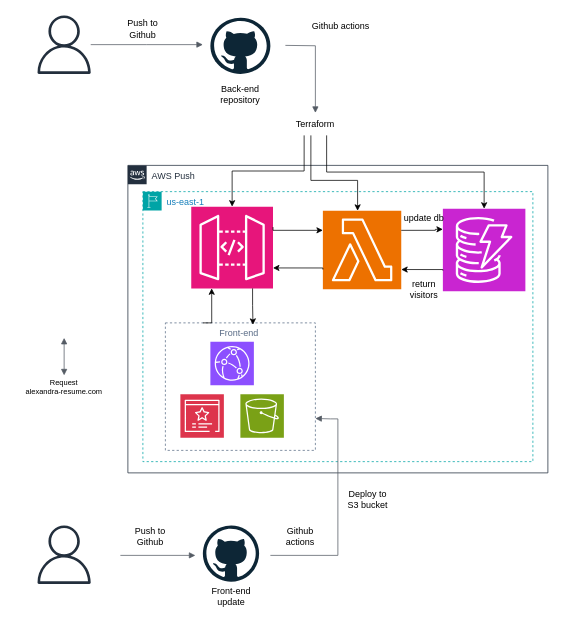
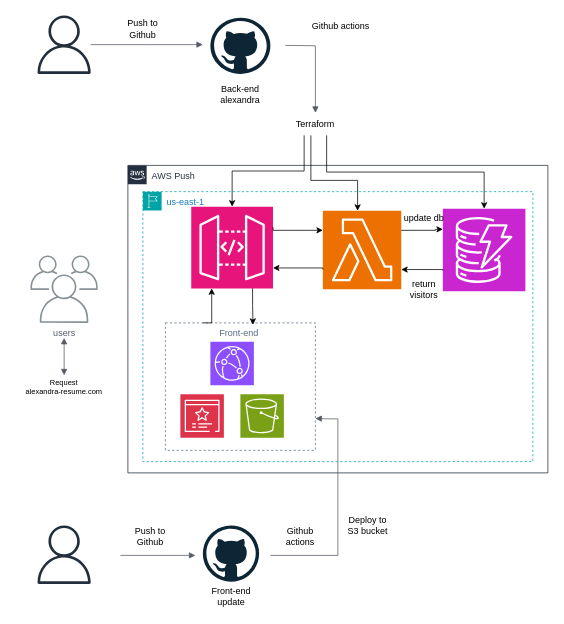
  <mxCell id="0" />
  <mxCell id="1" parent="0" />
+ <mxCell id="2" value="users" style="sketch=0;outlineConnect=0;gradientColor=none;fontColor=#545B64;strokeColor=none;fillColor=#879196;dashed=0;verticalLabelPosition=bottom;verticalAlign=top;align=center;html=1;fontSize=12;fontStyle=0;aspect=fixed;shape=mxgraph.aws4.illustration_users;pointerEvents=1" vertex="1" parent="1"><mxGeometry x="40" y="340" width="90" height="90" as="geometry" /></mxCell>
  <mxCell id="3" value="AWS Push" style="points=[[0,0],[0.25,0],[0.5,0],[0.75,0],[1,0],[1,0.25],[1,0.5],[1,0.75],[1,1],[0.75,1],[0.5,1],[0.25,1],[0,1],[0,0.75],[0,0.5],[0,0.25]];outlineConnect=0;gradientColor=none;html=1;whiteSpace=wrap;fontSize=12;fontStyle=0;container=1;pointerEvents=0;collapsible=0;recursiveResize=0;shape=mxgraph.aws4.group;grIcon=mxgraph.aws4.group_aws_cloud_alt;strokeColor=#232F3E;fillColor=none;verticalAlign=top;align=left;spacingLeft=30;fontColor=#232F3E;dashed=0;" vertex="1" parent="1"><mxGeometry x="170" y="220" width="560" height="410" as="geometry" /></mxCell>
  <mxCell id="4" value="us-east-1&lt;br&gt;" style="points=[[0,0],[0.25,0],[0.5,0],[0.75,0],[1,0],[1,0.25],[1,0.5],[1,0.75],[1,1],[0.75,1],[0.5,1],[0.25,1],[0,1],[0,0.75],[0,0.5],[0,0.25]];outlineConnect=0;gradientColor=none;html=1;whiteSpace=wrap;fontSize=12;fontStyle=0;container=1;pointerEvents=0;collapsible=0;recursiveResize=0;shape=mxgraph.aws4.group;grIcon=mxgraph.aws4.group_region;strokeColor=#00A4A6;fillColor=none;verticalAlign=top;align=left;spacingLeft=30;fontColor=#147EBA;dashed=1;" vertex="1" parent="3"><mxGeometry x="20" y="35" width="520" height="360" as="geometry" /></mxCell>
  <mxCell id="5" value="" style="sketch=0;points=[[0,0,0],[0.25,0,0],[0.5,0,0],[0.75,0,0],[1,0,0],[0,1,0],[0.25,1,0],[0.5,1,0],[0.75,1,0],[1,1,0],[0,0.25,0],[0,0.5,0],[0,0.75,0],[1,0.25,0],[1,0.5,0],[1,0.75,0]];outlineConnect=0;fontColor=#232F3E;fillColor=#C925D1;strokeColor=#ffffff;dashed=0;verticalLabelPosition=bottom;verticalAlign=top;align=center;html=1;fontSize=12;fontStyle=0;aspect=fixed;shape=mxgraph.aws4.resourceIcon;resIcon=mxgraph.aws4.dynamodb;" vertex="1" parent="4"><mxGeometry x="400" y="22.75" width="110" height="110" as="geometry" /></mxCell>
  <mxCell id="6" value="" style="sketch=0;points=[[0,0,0],[0.25,0,0],[0.5,0,0],[0.75,0,0],[1,0,0],[0,1,0],[0.25,1,0],[0.5,1,0],[0.75,1,0],[1,1,0],[0,0.25,0],[0,0.5,0],[0,0.75,0],[1,0.25,0],[1,0.5,0],[1,0.75,0]];outlineConnect=0;fontColor=#232F3E;fillColor=#ED7100;strokeColor=#ffffff;dashed=0;verticalLabelPosition=bottom;verticalAlign=top;align=center;html=1;fontSize=12;fontStyle=0;aspect=fixed;shape=mxgraph.aws4.resourceIcon;resIcon=mxgraph.aws4.lambda;" vertex="1" parent="4"><mxGeometry x="240" y="25.5" width="104.5" height="104.5" as="geometry" /></mxCell>
  <mxCell id="7" value="" style="sketch=0;points=[[0,0,0],[0.25,0,0],[0.5,0,0],[0.75,0,0],[1,0,0],[0,1,0],[0.25,1,0],[0.5,1,0],[0.75,1,0],[1,1,0],[0,0.25,0],[0,0.5,0],[0,0.75,0],[1,0.25,0],[1,0.5,0],[1,0.75,0]];outlineConnect=0;fontColor=#232F3E;fillColor=#E7157B;strokeColor=#ffffff;dashed=0;verticalLabelPosition=bottom;verticalAlign=top;align=center;html=1;fontSize=12;fontStyle=0;aspect=fixed;shape=mxgraph.aws4.resourceIcon;resIcon=mxgraph.aws4.api_gateway;" vertex="1" parent="4"><mxGeometry x="64.5" y="20" width="109" height="109" as="geometry" /></mxCell>
  <mxCell id="8" value="" style="sketch=0;points=[[0,0,0],[0.25,0,0],[0.5,0,0],[0.75,0,0],[1,0,0],[0,1,0],[0.25,1,0],[0.5,1,0],[0.75,1,0],[1,1,0],[0,0.25,0],[0,0.5,0],[0,0.75,0],[1,0.25,0],[1,0.5,0],[1,0.75,0]];outlineConnect=0;fontColor=#232F3E;fillColor=#7AA116;strokeColor=#ffffff;dashed=0;verticalLabelPosition=bottom;verticalAlign=top;align=center;html=1;fontSize=12;fontStyle=0;aspect=fixed;shape=mxgraph.aws4.resourceIcon;resIcon=mxgraph.aws4.s3;" vertex="1" parent="4"><mxGeometry x="130" y="270" width="58" height="58" as="geometry" /></mxCell>
  <mxCell id="9" value="" style="sketch=0;points=[[0,0,0],[0.25,0,0],[0.5,0,0],[0.75,0,0],[1,0,0],[0,1,0],[0.25,1,0],[0.5,1,0],[0.75,1,0],[1,1,0],[0,0.25,0],[0,0.5,0],[0,0.75,0],[1,0.25,0],[1,0.5,0],[1,0.75,0]];outlineConnect=0;fontColor=#232F3E;fillColor=#8C4FFF;strokeColor=#ffffff;dashed=0;verticalLabelPosition=bottom;verticalAlign=top;align=center;html=1;fontSize=12;fontStyle=0;aspect=fixed;shape=mxgraph.aws4.resourceIcon;resIcon=mxgraph.aws4.cloudfront;" vertex="1" parent="4"><mxGeometry x="90" y="200" width="58" height="58" as="geometry" /></mxCell>
  <mxCell id="10" value="" style="sketch=0;points=[[0,0,0],[0.25,0,0],[0.5,0,0],[0.75,0,0],[1,0,0],[0,1,0],[0.25,1,0],[0.5,1,0],[0.75,1,0],[1,1,0],[0,0.25,0],[0,0.5,0],[0,0.75,0],[1,0.25,0],[1,0.5,0],[1,0.75,0]];outlineConnect=0;fontColor=#232F3E;fillColor=#DD344C;strokeColor=#ffffff;dashed=0;verticalLabelPosition=bottom;verticalAlign=top;align=center;html=1;fontSize=12;fontStyle=0;aspect=fixed;shape=mxgraph.aws4.resourceIcon;resIcon=mxgraph.aws4.certificate_manager_3;" vertex="1" parent="4"><mxGeometry x="50" y="270" width="58" height="58" as="geometry" /></mxCell>
  <mxCell id="11" value="Front-end&amp;nbsp;" style="fillColor=none;strokeColor=#5A6C86;dashed=1;verticalAlign=top;fontStyle=0;fontColor=#5A6C86;whiteSpace=wrap;html=1;" vertex="1" parent="4"><mxGeometry x="30" y="175" width="200" height="170" as="geometry" /></mxCell>
  <mxCell id="12" style="edgeStyle=orthogonalEdgeStyle;rounded=0;orthogonalLoop=1;jettySize=auto;html=1;exitX=0.75;exitY=1;exitDx=0;exitDy=0;exitPerimeter=0;entryX=0.584;entryY=0.015;entryDx=0;entryDy=0;entryPerimeter=0;" edge="1" parent="4" source="7" target="11"><mxGeometry relative="1" as="geometry" /></mxCell>
  <mxCell id="13" style="edgeStyle=orthogonalEdgeStyle;rounded=0;orthogonalLoop=1;jettySize=auto;html=1;exitX=0.25;exitY=0;exitDx=0;exitDy=0;entryX=0.25;entryY=1;entryDx=0;entryDy=0;entryPerimeter=0;" edge="1" parent="4" source="11" target="7"><mxGeometry relative="1" as="geometry"><Array as="points"><mxPoint x="92" y="175" /></Array></mxGeometry></mxCell>
  <mxCell id="14" style="edgeStyle=orthogonalEdgeStyle;rounded=0;orthogonalLoop=1;jettySize=auto;html=1;exitX=1;exitY=0.25;exitDx=0;exitDy=0;exitPerimeter=0;entryX=0;entryY=0.25;entryDx=0;entryDy=0;entryPerimeter=0;" edge="1" parent="4" source="7" target="6"><mxGeometry relative="1" as="geometry"><Array as="points"><mxPoint x="174" y="52" /></Array></mxGeometry></mxCell>
  <mxCell id="15" style="edgeStyle=orthogonalEdgeStyle;rounded=0;orthogonalLoop=1;jettySize=auto;html=1;exitX=0;exitY=0.75;exitDx=0;exitDy=0;exitPerimeter=0;entryX=1;entryY=0.75;entryDx=0;entryDy=0;entryPerimeter=0;" edge="1" parent="4" source="6" target="7"><mxGeometry relative="1" as="geometry"><Array as="points"><mxPoint x="240" y="102" /></Array></mxGeometry></mxCell>
  <mxCell id="16" style="edgeStyle=orthogonalEdgeStyle;rounded=0;orthogonalLoop=1;jettySize=auto;html=1;exitX=1;exitY=0.25;exitDx=0;exitDy=0;exitPerimeter=0;entryX=0;entryY=0.25;entryDx=0;entryDy=0;entryPerimeter=0;" edge="1" parent="4" source="6" target="5"><mxGeometry relative="1" as="geometry"><Array as="points"><mxPoint x="390" y="52" /></Array></mxGeometry></mxCell>
  <mxCell id="17" style="edgeStyle=orthogonalEdgeStyle;rounded=0;orthogonalLoop=1;jettySize=auto;html=1;exitX=0;exitY=0.75;exitDx=0;exitDy=0;exitPerimeter=0;entryX=1;entryY=0.75;entryDx=0;entryDy=0;entryPerimeter=0;" edge="1" parent="4" source="5" target="6"><mxGeometry relative="1" as="geometry"><Array as="points"><mxPoint x="400" y="104" /></Array></mxGeometry></mxCell>
  <mxCell id="18" value="update db" style="text;html=1;strokeColor=none;fillColor=none;align=center;verticalAlign=middle;whiteSpace=wrap;rounded=0;" vertex="1" parent="4"><mxGeometry x="344.5" y="20" width="60" height="30" as="geometry" /></mxCell>
  <mxCell id="19" value="return visitors" style="text;html=1;strokeColor=none;fillColor=none;align=center;verticalAlign=middle;whiteSpace=wrap;rounded=0;" vertex="1" parent="4"><mxGeometry x="344.5" y="115" width="60" height="30" as="geometry" /></mxCell>
  <mxCell id="20" value="Request&lt;br&gt;alexandra-resume.com" style="text;html=1;strokeColor=none;fillColor=none;align=center;verticalAlign=middle;whiteSpace=wrap;rounded=0;fontSize=10;" vertex="1" parent="1"><mxGeometry x="20" y="500" width="130" height="30" as="geometry" /></mxCell>
  <mxCell id="21" value="" style="dashed=0;outlineConnect=0;html=1;align=center;labelPosition=center;verticalLabelPosition=bottom;verticalAlign=top;shape=mxgraph.weblogos.github" vertex="1" parent="1"><mxGeometry x="280" y="23" width="80" height="75" as="geometry" /></mxCell>
  <mxCell id="22" value="" style="sketch=0;outlineConnect=0;fontColor=#232F3E;gradientColor=none;fillColor=#232F3D;strokeColor=none;dashed=0;verticalLabelPosition=bottom;verticalAlign=top;align=center;html=1;fontSize=12;fontStyle=0;aspect=fixed;pointerEvents=1;shape=mxgraph.aws4.user;" vertex="1" parent="1"><mxGeometry x="46" y="20" width="78" height="78" as="geometry" /></mxCell>
  <mxCell id="23" value="" style="edgeStyle=orthogonalEdgeStyle;html=1;endArrow=block;elbow=vertical;startArrow=none;endFill=1;strokeColor=#545B64;rounded=0;" edge="1" parent="1" source="22"><mxGeometry width="100" relative="1" as="geometry"><mxPoint x="150" y="58.5" as="sourcePoint" /><mxPoint x="270" y="59" as="targetPoint" /></mxGeometry></mxCell>
  <mxCell id="24" value="Push to Github" style="text;html=1;strokeColor=none;fillColor=none;align=center;verticalAlign=middle;whiteSpace=wrap;rounded=0;" vertex="1" parent="1"><mxGeometry x="160" y="23" width="60" height="30" as="geometry" /></mxCell>
  <mxCell id="25" value="" style="edgeStyle=orthogonalEdgeStyle;html=1;endArrow=block;elbow=vertical;startArrow=none;endFill=1;strokeColor=#545B64;rounded=0;entryX=0.5;entryY=0;entryDx=0;entryDy=0;" edge="1" parent="1" target="36"><mxGeometry width="100" relative="1" as="geometry"><mxPoint x="380" y="60" as="sourcePoint" /><mxPoint x="510" y="180" as="targetPoint" /></mxGeometry></mxCell>
  <mxCell id="26" value="Github actions" style="text;html=1;strokeColor=none;fillColor=none;align=center;verticalAlign=middle;whiteSpace=wrap;rounded=0;" vertex="1" parent="1"><mxGeometry x="414" y="20" width="80" height="30" as="geometry" /></mxCell>
  <mxCell id="27" value="" style="sketch=0;outlineConnect=0;fontColor=#232F3E;gradientColor=none;fillColor=#232F3D;strokeColor=none;dashed=0;verticalLabelPosition=bottom;verticalAlign=top;align=center;html=1;fontSize=12;fontStyle=0;aspect=fixed;pointerEvents=1;shape=mxgraph.aws4.user;" vertex="1" parent="1"><mxGeometry x="46" y="700" width="78" height="78" as="geometry" /></mxCell>
  <mxCell id="28" value="" style="edgeStyle=orthogonalEdgeStyle;html=1;endArrow=block;elbow=vertical;startArrow=none;endFill=1;strokeColor=#545B64;rounded=0;" edge="1" parent="1"><mxGeometry width="100" relative="1" as="geometry"><mxPoint x="160" y="740" as="sourcePoint" /><mxPoint x="260" y="740" as="targetPoint" /></mxGeometry></mxCell>
  <mxCell id="29" value="" style="dashed=0;outlineConnect=0;html=1;align=center;labelPosition=center;verticalLabelPosition=bottom;verticalAlign=top;shape=mxgraph.weblogos.github" vertex="1" parent="1"><mxGeometry x="270" y="700" width="75" height="75" as="geometry" /></mxCell>
  <mxCell id="30" value="Front-end update&lt;br&gt;" style="text;html=1;strokeColor=none;fillColor=none;align=center;verticalAlign=middle;whiteSpace=wrap;rounded=0;" vertex="1" parent="1"><mxGeometry x="262.5" y="780" width="90" height="30" as="geometry" /></mxCell>
  <mxCell id="31" value="Push to Github" style="text;html=1;strokeColor=none;fillColor=none;align=center;verticalAlign=middle;whiteSpace=wrap;rounded=0;" vertex="1" parent="1"><mxGeometry x="170" y="700" width="60" height="30" as="geometry" /></mxCell>
  <mxCell id="32" value="" style="edgeStyle=orthogonalEdgeStyle;html=1;endArrow=block;elbow=vertical;startArrow=none;endFill=1;strokeColor=#545B64;rounded=0;entryX=1;entryY=0.75;entryDx=0;entryDy=0;" edge="1" parent="1" target="11"><mxGeometry width="100" relative="1" as="geometry"><mxPoint x="360" y="740" as="sourcePoint" /><mxPoint x="460" y="740" as="targetPoint" /><Array as="points"><mxPoint x="450" y="740" /><mxPoint x="450" y="558" /><mxPoint x="440" y="558" /></Array></mxGeometry></mxCell>
  <mxCell id="33" value="Github actions" style="text;html=1;strokeColor=none;fillColor=none;align=center;verticalAlign=middle;whiteSpace=wrap;rounded=0;" vertex="1" parent="1"><mxGeometry x="370" y="700" width="60" height="30" as="geometry" /></mxCell>
- <mxCell id="34" value="Back-end repository&lt;br&gt;" style="text;html=1;strokeColor=none;fillColor=none;align=center;verticalAlign=middle;whiteSpace=wrap;rounded=0;" vertex="1" parent="1"><mxGeometry x="290" y="110" width="60" height="30" as="geometry" /></mxCell>
+ <mxCell id="34" value="Back-end alexandra&lt;br&gt;" style="text;html=1;strokeColor=none;fillColor=none;align=center;verticalAlign=middle;whiteSpace=wrap;rounded=0;" vertex="1" parent="1"><mxGeometry x="290" y="110" width="60" height="30" as="geometry" /></mxCell>
  <mxCell id="35" style="edgeStyle=orthogonalEdgeStyle;rounded=0;orthogonalLoop=1;jettySize=auto;html=1;exitX=0.25;exitY=1;exitDx=0;exitDy=0;" edge="1" parent="1" source="36" target="7"><mxGeometry relative="1" as="geometry" /></mxCell>
  <mxCell id="36" value="Terraform" style="text;html=1;strokeColor=none;fillColor=none;align=center;verticalAlign=middle;whiteSpace=wrap;rounded=0;" vertex="1" parent="1"><mxGeometry x="390" y="150" width="60" height="30" as="geometry" /></mxCell>
  <mxCell id="37" style="edgeStyle=orthogonalEdgeStyle;rounded=0;orthogonalLoop=1;jettySize=auto;html=1;exitX=0.75;exitY=1;exitDx=0;exitDy=0;entryX=0.5;entryY=0;entryDx=0;entryDy=0;entryPerimeter=0;" edge="1" parent="1" source="36" target="5"><mxGeometry relative="1" as="geometry" /></mxCell>
  <mxCell id="38" style="edgeStyle=orthogonalEdgeStyle;rounded=0;orthogonalLoop=1;jettySize=auto;html=1;exitX=0.5;exitY=1;exitDx=0;exitDy=0;" edge="1" parent="1"><mxGeometry relative="1" as="geometry"><mxPoint x="414" y="180" as="sourcePoint" /><mxPoint x="476.3" y="280.5" as="targetPoint" /><Array as="points"><mxPoint x="414" y="240" /><mxPoint x="476" y="240" /></Array></mxGeometry></mxCell>
- <mxCell id="39" value="Deploy to S3 bucket" style="text;html=1;strokeColor=none;fillColor=none;align=center;verticalAlign=middle;whiteSpace=wrap;rounded=0;" vertex="1" parent="1"><mxGeometry x="460" y="650" width="60" height="30" as="geometry" /></mxCell>
+ <mxCell id="39" value="Deploy to S3 bucket" style="text;html=1;strokeColor=none;fillColor=none;align=center;verticalAlign=middle;whiteSpace=wrap;rounded=0;" vertex="1" parent="1"><mxGeometry x="460" y="685" width="60" height="30" as="geometry" /></mxCell>
  <mxCell id="40" value="" style="edgeStyle=orthogonalEdgeStyle;html=1;endArrow=block;elbow=vertical;startArrow=block;startFill=1;endFill=1;strokeColor=#545B64;rounded=0;exitX=0.5;exitY=0;exitDx=0;exitDy=0;" edge="1" parent="1" source="20"><mxGeometry width="100" relative="1" as="geometry"><mxPoint x="40" y="470" as="sourcePoint" /><mxPoint x="85" y="450" as="targetPoint" /></mxGeometry></mxCell>
